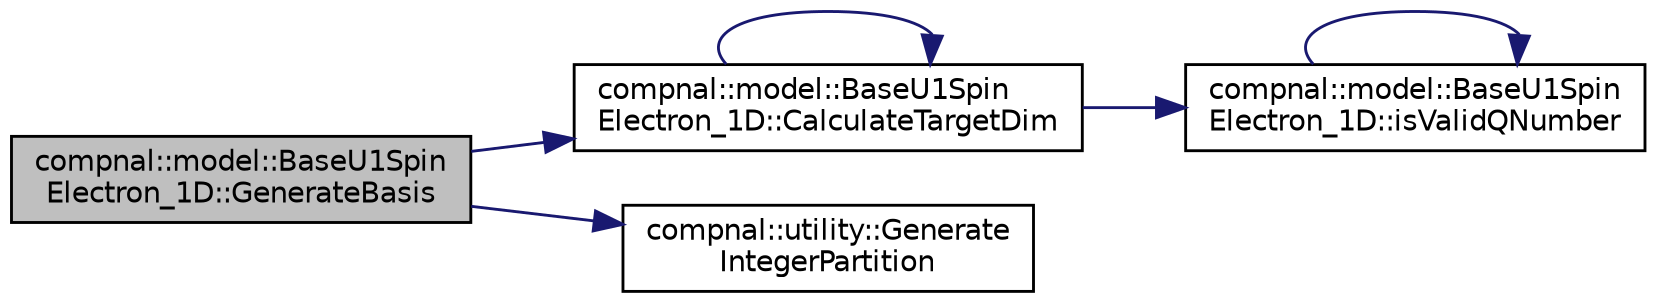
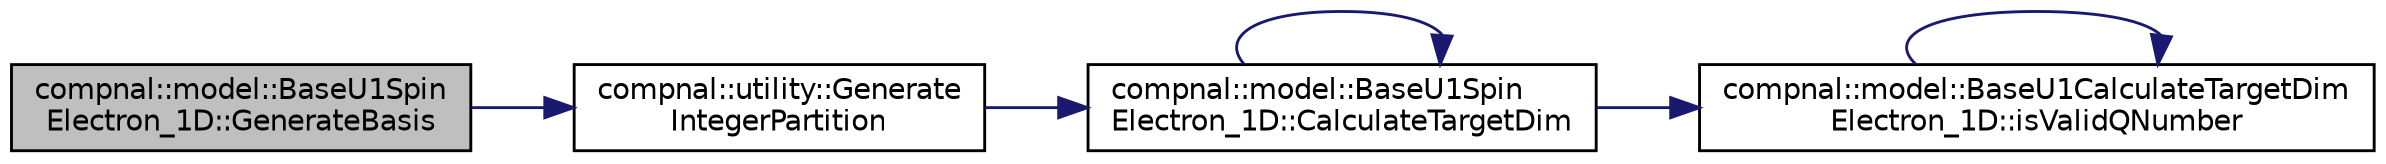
  digraph {
    rankdir=LR
    node [color=black fillcolor=white fontname=Helvetica fontsize=10 shape=record style=filled]
    edge [color=midnightblue fontname=Helvetica fontsize=10 labelfontname=Helvetica labelfontsize=10 style=solid]
    n1 [fillcolor=grey75 fontcolor=black height=0.2 label="compnal::model::BaseU1Spin\lElectron_1D::GenerateBasis" width=0.4]
    n2 [height=0.2 label="compnal::model::BaseU1Spin\lElectron_1D::CalculateTargetDim" width=0.4]
    n3 [height=0.2 label="compnal::utility::Generate\lIntegerPartition" width=0.4]
-   n4 [height=0.2 label="compnal::model::BaseU1Spin\lElectron_1D::isValidQNumber" width=0.4]
-   n1 -> n2
+   n4 [height=0.2 label="compnal::model::BaseU1CalculateTargetDim\lElectron_1D::isValidQNumber" width=0.4]
+   n3 -> n2
    n1 -> n3
    n2 -> n2
    n2 -> n4
    n4 -> n4
  }
